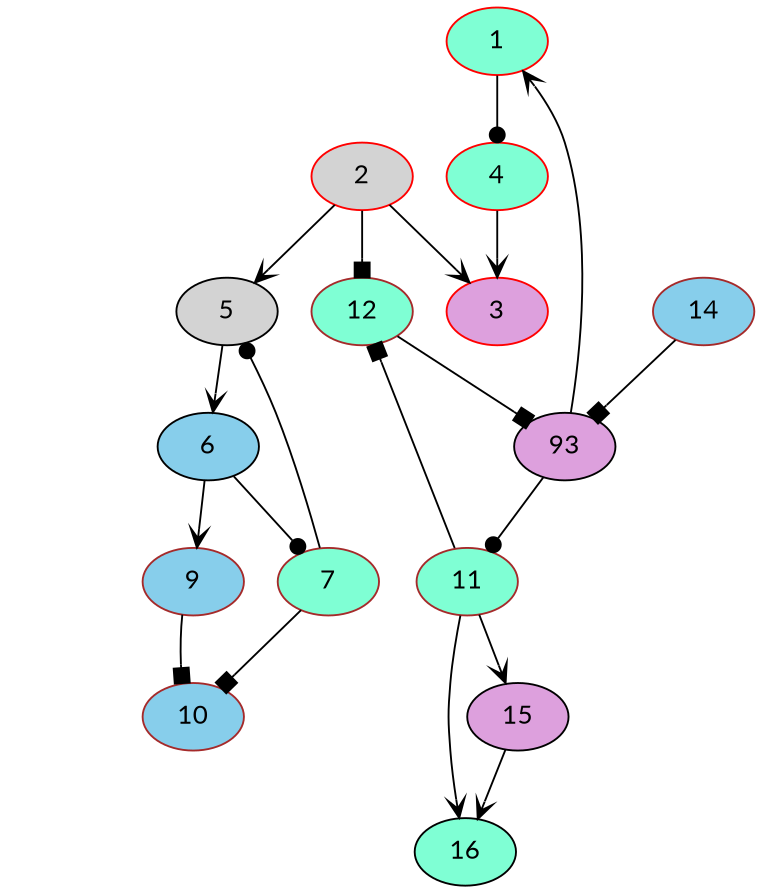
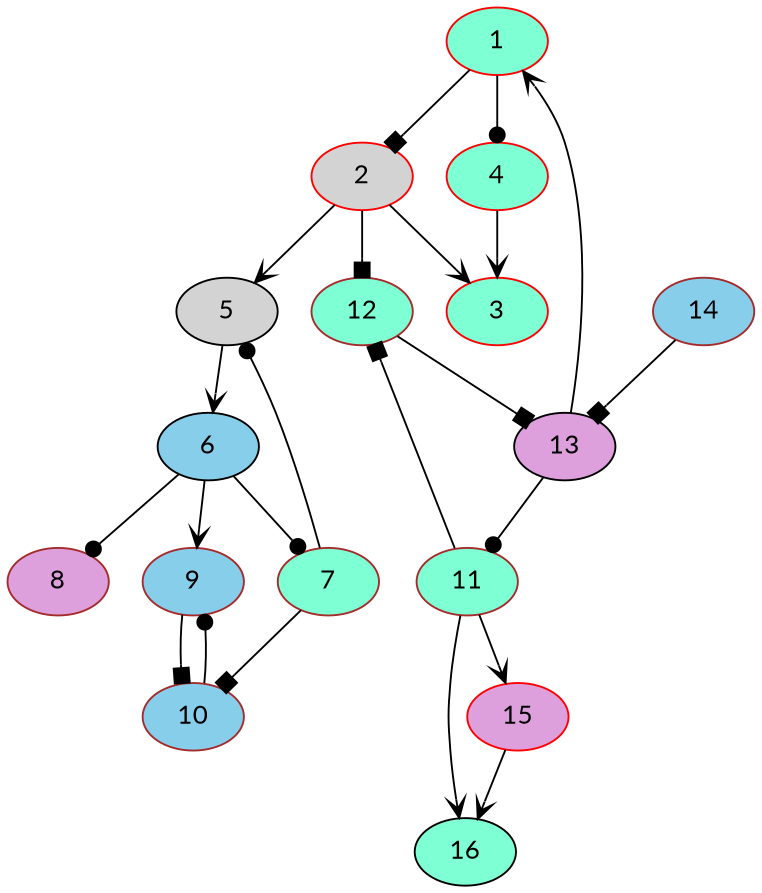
  digraph {
    fontname=Lato
    node [color=brown fillcolor=aquamarine fontname=Lato style=filled]
    edge [arrowhead=vee fontname=Lato]
    1 [color=red]
    2 [color=red fillcolor=lightgrey]
    4 [color=red]
    5 [color=black fillcolor=lightgrey]
    12
-   3 [color=red fillcolor=plum]
+   3 [color=red]
    6 [color=black fillcolor=skyblue]
-   13 [color=black fillcolor=plum label=93]
+   13 [color=black fillcolor=plum]
+   8 [fillcolor=plum]
    9 [fillcolor=skyblue]
    7
    11
    10 [fillcolor=skyblue]
    16 [color=black]
-   15 [color=black fillcolor=plum]
+   15 [color=red fillcolor=plum]
    14 [fillcolor=skyblue]
+   1 -> 2 [arrowhead=box]
    1 -> 4 [arrowhead=dot]
    2 -> 5
    2 -> 12 [arrowhead=box]
    2 -> 3
    4 -> 3
    5 -> 6
    12 -> 13 [arrowhead=box]
+   6 -> 8 [arrowhead=dot]
    6 -> 9
    6 -> 7 [arrowhead=dot]
    13 -> 1
    13 -> 11 [arrowhead=dot]
    9 -> 10 [arrowhead=box]
    7 -> 5 [arrowhead=dot]
    7 -> 10 [arrowhead=box]
    11 -> 12 [arrowhead=box]
    11 -> 16
    11 -> 15
+   10 -> 9 [arrowhead=dot]
    15 -> 16
    14 -> 13 [arrowhead=box]
  }
